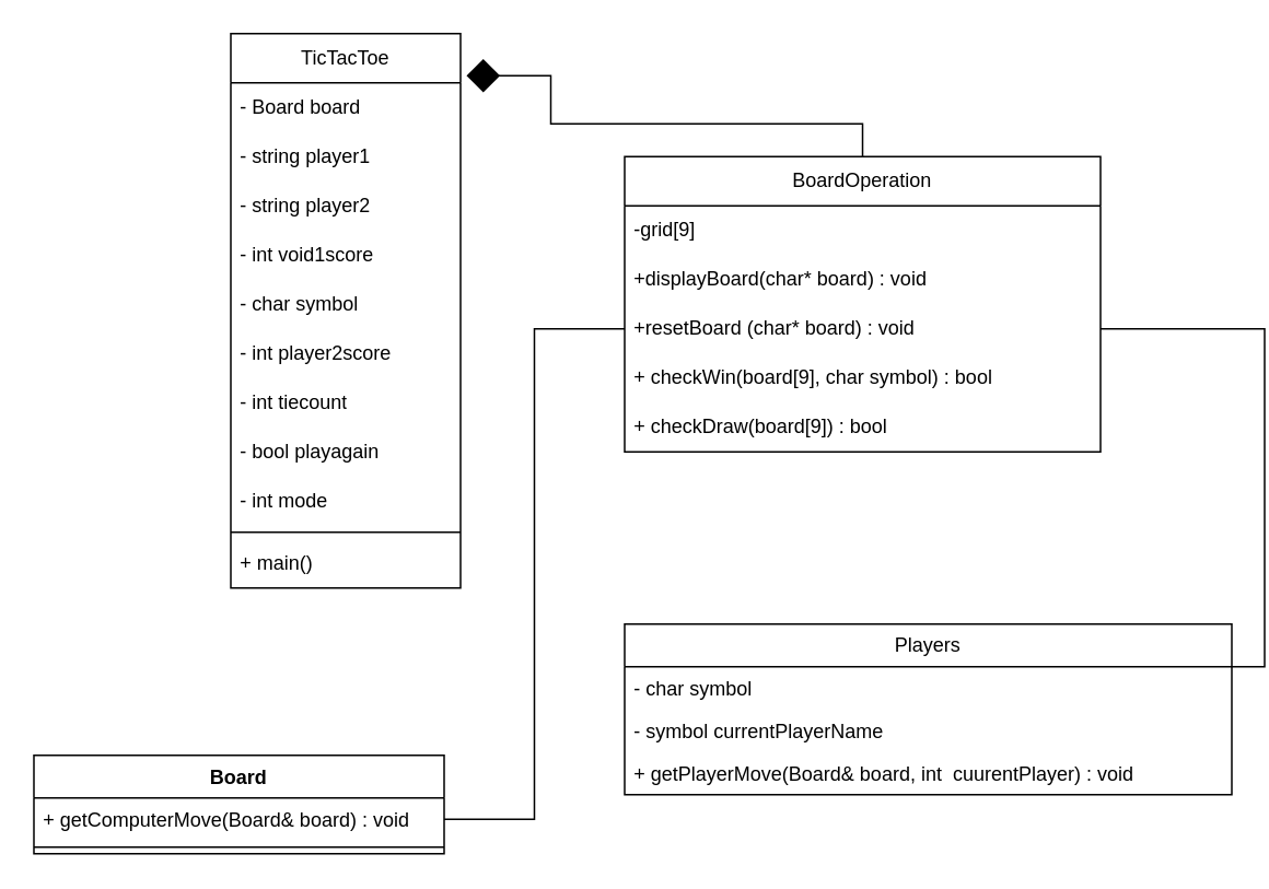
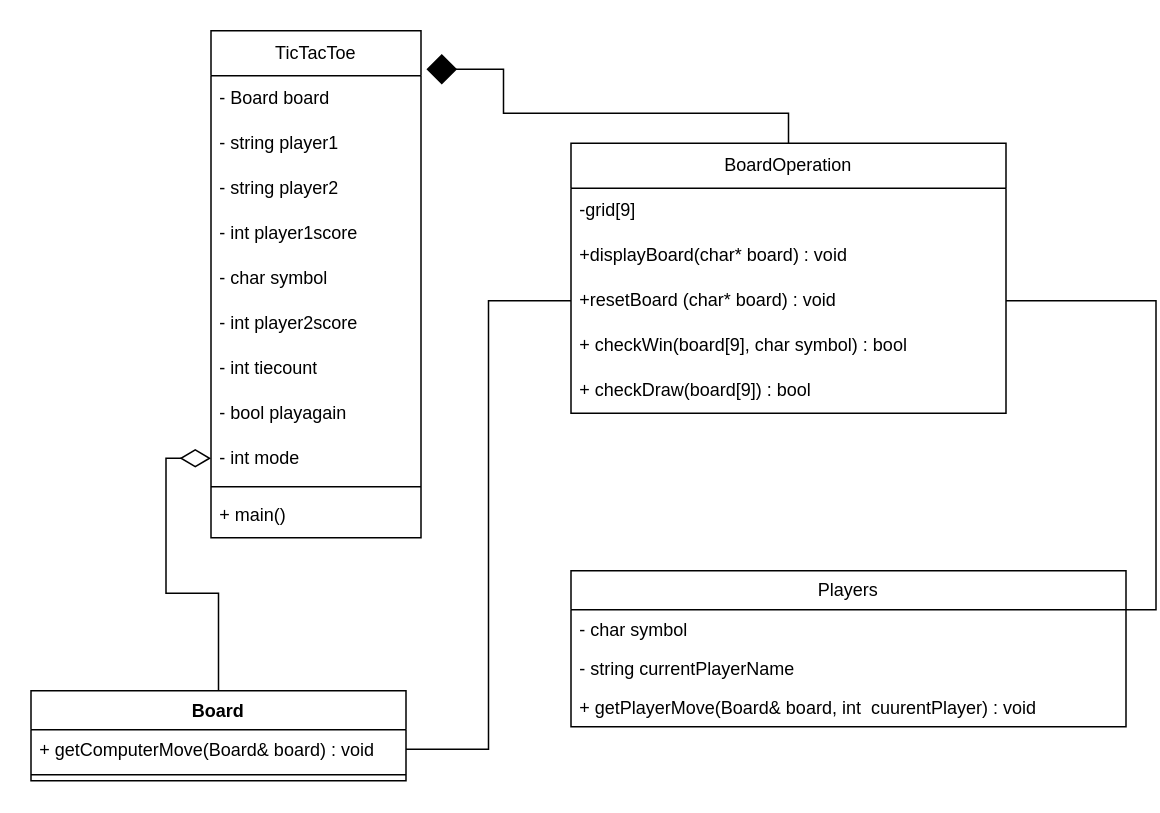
  <mxCell id="0" />
  <mxCell id="1" parent="0" />
  <mxCell id="2" value="TicTacToe" style="swimlane;fontStyle=0;childLayout=stackLayout;horizontal=1;startSize=30;horizontalStack=0;resizeParent=1;resizeParentMax=0;resizeLast=0;collapsible=1;marginBottom=0;whiteSpace=wrap;html=1;" parent="1" vertex="1"><mxGeometry x="140" y="20" width="140" height="338" as="geometry" /></mxCell>
  <mxCell id="3" value="- Board board" style="text;strokeColor=none;fillColor=none;align=left;verticalAlign=middle;spacingLeft=4;spacingRight=4;overflow=hidden;points=[[0,0.5],[1,0.5]];portConstraint=eastwest;rotatable=0;whiteSpace=wrap;html=1;" parent="2" vertex="1"><mxGeometry y="30" width="140" height="30" as="geometry" /></mxCell>
  <mxCell id="4" value="- string player1" style="text;strokeColor=none;fillColor=none;align=left;verticalAlign=middle;spacingLeft=4;spacingRight=4;overflow=hidden;points=[[0,0.5],[1,0.5]];portConstraint=eastwest;rotatable=0;whiteSpace=wrap;html=1;" parent="2" vertex="1"><mxGeometry y="60" width="140" height="30" as="geometry" /></mxCell>
  <mxCell id="5" value="- string player2" style="text;strokeColor=none;fillColor=none;align=left;verticalAlign=middle;spacingLeft=4;spacingRight=4;overflow=hidden;points=[[0,0.5],[1,0.5]];portConstraint=eastwest;rotatable=0;whiteSpace=wrap;html=1;" parent="2" vertex="1"><mxGeometry y="90" width="140" height="30" as="geometry" /></mxCell>
- <mxCell id="6" value="- int void1score" style="text;strokeColor=none;fillColor=none;align=left;verticalAlign=middle;spacingLeft=4;spacingRight=4;overflow=hidden;points=[[0,0.5],[1,0.5]];portConstraint=eastwest;rotatable=0;whiteSpace=wrap;html=1;" parent="2" vertex="1"><mxGeometry y="120" width="140" height="30" as="geometry" /></mxCell>
+ <mxCell id="6" value="- int player1score" style="text;strokeColor=none;fillColor=none;align=left;verticalAlign=middle;spacingLeft=4;spacingRight=4;overflow=hidden;points=[[0,0.5],[1,0.5]];portConstraint=eastwest;rotatable=0;whiteSpace=wrap;html=1;" parent="2" vertex="1"><mxGeometry y="120" width="140" height="30" as="geometry" /></mxCell>
  <mxCell id="7" value="- char symbol" style="text;strokeColor=none;fillColor=none;align=left;verticalAlign=middle;spacingLeft=4;spacingRight=4;overflow=hidden;points=[[0,0.5],[1,0.5]];portConstraint=eastwest;rotatable=0;whiteSpace=wrap;html=1;" vertex="1" parent="2"><mxGeometry y="150" width="140" height="30" as="geometry" /></mxCell>
  <mxCell id="8" value="- int player2score" style="text;strokeColor=none;fillColor=none;align=left;verticalAlign=middle;spacingLeft=4;spacingRight=4;overflow=hidden;points=[[0,0.5],[1,0.5]];portConstraint=eastwest;rotatable=0;whiteSpace=wrap;html=1;" parent="2" vertex="1"><mxGeometry y="180" width="140" height="30" as="geometry" /></mxCell>
  <mxCell id="9" value="- int tiecount" style="text;strokeColor=none;fillColor=none;align=left;verticalAlign=middle;spacingLeft=4;spacingRight=4;overflow=hidden;points=[[0,0.5],[1,0.5]];portConstraint=eastwest;rotatable=0;whiteSpace=wrap;html=1;" parent="2" vertex="1"><mxGeometry y="210" width="140" height="30" as="geometry" /></mxCell>
  <mxCell id="10" value="- bool playagain" style="text;strokeColor=none;fillColor=none;align=left;verticalAlign=middle;spacingLeft=4;spacingRight=4;overflow=hidden;points=[[0,0.5],[1,0.5]];portConstraint=eastwest;rotatable=0;whiteSpace=wrap;html=1;" vertex="1" parent="2"><mxGeometry y="240" width="140" height="30" as="geometry" /></mxCell>
  <mxCell id="11" value="- int mode" style="text;strokeColor=none;fillColor=none;align=left;verticalAlign=middle;spacingLeft=4;spacingRight=4;overflow=hidden;points=[[0,0.5],[1,0.5]];portConstraint=eastwest;rotatable=0;whiteSpace=wrap;html=1;" parent="2" vertex="1"><mxGeometry y="270" width="140" height="30" as="geometry" /></mxCell>
  <mxCell id="12" value="" style="line;strokeWidth=1;fillColor=none;align=left;verticalAlign=middle;spacingTop=-1;spacingLeft=3;spacingRight=3;rotatable=0;labelPosition=right;points=[];portConstraint=eastwest;strokeColor=inherit;" parent="2" vertex="1"><mxGeometry y="300" width="140" height="8" as="geometry" /></mxCell>
  <mxCell id="13" value="+ main()" style="text;strokeColor=none;fillColor=none;align=left;verticalAlign=middle;spacingLeft=4;spacingRight=4;overflow=hidden;points=[[0,0.5],[1,0.5]];portConstraint=eastwest;rotatable=0;whiteSpace=wrap;html=1;" parent="2" vertex="1"><mxGeometry y="308" width="140" height="30" as="geometry" /></mxCell>
  <mxCell id="14" value="BoardOperation" style="swimlane;fontStyle=0;childLayout=stackLayout;horizontal=1;startSize=30;horizontalStack=0;resizeParent=1;resizeParentMax=0;resizeLast=0;collapsible=1;marginBottom=0;whiteSpace=wrap;html=1;" parent="1" vertex="1"><mxGeometry x="380" y="95" width="290" height="180" as="geometry" /></mxCell>
  <mxCell id="15" value="-grid[9]" style="text;strokeColor=none;fillColor=none;align=left;verticalAlign=middle;spacingLeft=4;spacingRight=4;overflow=hidden;points=[[0,0.5],[1,0.5]];portConstraint=eastwest;rotatable=0;whiteSpace=wrap;html=1;" parent="14" vertex="1"><mxGeometry y="30" width="290" height="30" as="geometry" /></mxCell>
  <mxCell id="16" value="+displayBoard(char* board) : void" style="text;strokeColor=none;fillColor=none;align=left;verticalAlign=middle;spacingLeft=4;spacingRight=4;overflow=hidden;points=[[0,0.5],[1,0.5]];portConstraint=eastwest;rotatable=0;whiteSpace=wrap;html=1;" vertex="1" parent="14"><mxGeometry y="60" width="290" height="30" as="geometry" /></mxCell>
  <mxCell id="17" value="+resetBoard (char* board) : void" style="text;strokeColor=none;fillColor=none;align=left;verticalAlign=middle;spacingLeft=4;spacingRight=4;overflow=hidden;points=[[0,0.5],[1,0.5]];portConstraint=eastwest;rotatable=0;whiteSpace=wrap;html=1;" parent="14" vertex="1"><mxGeometry y="90" width="290" height="30" as="geometry" /></mxCell>
  <mxCell id="18" value="+ checkWin(board[9], char symbol) : bool&amp;nbsp;" style="text;strokeColor=none;fillColor=none;align=left;verticalAlign=middle;spacingLeft=4;spacingRight=4;overflow=hidden;points=[[0,0.5],[1,0.5]];portConstraint=eastwest;rotatable=0;whiteSpace=wrap;html=1;" parent="14" vertex="1"><mxGeometry y="120" width="290" height="30" as="geometry" /></mxCell>
  <mxCell id="19" value="+ checkDraw(board[9]) : bool&amp;nbsp;" style="text;strokeColor=none;fillColor=none;align=left;verticalAlign=middle;spacingLeft=4;spacingRight=4;overflow=hidden;points=[[0,0.5],[1,0.5]];portConstraint=eastwest;rotatable=0;whiteSpace=wrap;html=1;" parent="14" vertex="1"><mxGeometry y="150" width="290" height="30" as="geometry" /></mxCell>
+ <mxCell id="20" style="edgeStyle=orthogonalEdgeStyle;rounded=0;orthogonalLoop=1;jettySize=auto;html=1;exitX=0.5;exitY=0;exitDx=0;exitDy=0;entryX=0;entryY=0.5;entryDx=0;entryDy=0;startSize=18;endArrow=diamondThin;endFill=0;endSize=18;" edge="1" parent="1" source="21" target="11"><mxGeometry relative="1" as="geometry" /></mxCell>
  <mxCell id="21" value="Board" style="swimlane;fontStyle=1;align=center;verticalAlign=top;childLayout=stackLayout;horizontal=1;startSize=26;horizontalStack=0;resizeParent=1;resizeParentMax=0;resizeLast=0;collapsible=1;marginBottom=0;whiteSpace=wrap;html=1;" parent="1" vertex="1"><mxGeometry x="20" y="460" width="250" height="60" as="geometry" /></mxCell>
  <mxCell id="22" value="+ getComputerMove(Board&amp;amp;&amp;nbsp;board) : void" style="text;strokeColor=none;fillColor=none;align=left;verticalAlign=top;spacingLeft=4;spacingRight=4;overflow=hidden;rotatable=0;points=[[0,0.5],[1,0.5]];portConstraint=eastwest;whiteSpace=wrap;html=1;" parent="21" vertex="1"><mxGeometry y="26" width="250" height="26" as="geometry" /></mxCell>
  <mxCell id="23" value="" style="line;strokeWidth=1;fillColor=none;align=left;verticalAlign=middle;spacingTop=-1;spacingLeft=3;spacingRight=3;rotatable=0;labelPosition=right;points=[];portConstraint=eastwest;strokeColor=inherit;" parent="21" vertex="1"><mxGeometry y="52" width="250" height="8" as="geometry" /></mxCell>
  <mxCell id="24" style="edgeStyle=orthogonalEdgeStyle;rounded=0;orthogonalLoop=1;jettySize=auto;html=1;exitX=1;exitY=0.25;exitDx=0;exitDy=0;entryX=1;entryY=0.5;entryDx=0;entryDy=0;endArrow=none;endFill=0;" edge="1" parent="1" source="25" target="17"><mxGeometry relative="1" as="geometry" /></mxCell>
  <mxCell id="25" value="Players" style="swimlane;fontStyle=0;childLayout=stackLayout;horizontal=1;startSize=26;fillColor=none;horizontalStack=0;resizeParent=1;resizeParentMax=0;resizeLast=0;collapsible=1;marginBottom=0;whiteSpace=wrap;html=1;" parent="1" vertex="1"><mxGeometry x="380" y="380" width="370" height="104" as="geometry" /></mxCell>
  <mxCell id="26" value="- char symbol" style="text;strokeColor=none;fillColor=none;align=left;verticalAlign=top;spacingLeft=4;spacingRight=4;overflow=hidden;rotatable=0;points=[[0,0.5],[1,0.5]];portConstraint=eastwest;whiteSpace=wrap;html=1;" parent="25" vertex="1"><mxGeometry y="26" width="370" height="26" as="geometry" /></mxCell>
- <mxCell id="27" value="- symbol currentPlayerName" style="text;strokeColor=none;fillColor=none;align=left;verticalAlign=top;spacingLeft=4;spacingRight=4;overflow=hidden;rotatable=0;points=[[0,0.5],[1,0.5]];portConstraint=eastwest;whiteSpace=wrap;html=1;" parent="25" vertex="1"><mxGeometry y="52" width="370" height="26" as="geometry" /></mxCell>
+ <mxCell id="27" value="- string currentPlayerName" style="text;strokeColor=none;fillColor=none;align=left;verticalAlign=top;spacingLeft=4;spacingRight=4;overflow=hidden;rotatable=0;points=[[0,0.5],[1,0.5]];portConstraint=eastwest;whiteSpace=wrap;html=1;" parent="25" vertex="1"><mxGeometry y="52" width="370" height="26" as="geometry" /></mxCell>
  <mxCell id="28" value="+ getPlayerMove(Board&amp;amp; board, int&amp;nbsp; cuurentPlayer) : void" style="text;strokeColor=none;fillColor=none;align=left;verticalAlign=top;spacingLeft=4;spacingRight=4;overflow=hidden;rotatable=0;points=[[0,0.5],[1,0.5]];portConstraint=eastwest;whiteSpace=wrap;html=1;" parent="25" vertex="1"><mxGeometry y="78" width="370" height="26" as="geometry" /></mxCell>
  <mxCell id="29" style="edgeStyle=orthogonalEdgeStyle;rounded=0;orthogonalLoop=1;jettySize=auto;html=1;exitX=0.5;exitY=0;exitDx=0;exitDy=0;entryX=1.026;entryY=0.076;entryDx=0;entryDy=0;entryPerimeter=0;endArrow=diamond;endFill=1;endSize=18;" parent="1" source="14" target="2" edge="1"><mxGeometry relative="1" as="geometry" /></mxCell>
  <mxCell id="30" style="edgeStyle=orthogonalEdgeStyle;rounded=0;orthogonalLoop=1;jettySize=auto;html=1;exitX=1;exitY=0.5;exitDx=0;exitDy=0;entryX=0;entryY=0.5;entryDx=0;entryDy=0;endArrow=none;endFill=0;" edge="1" parent="1" source="22" target="17"><mxGeometry relative="1" as="geometry" /></mxCell>
